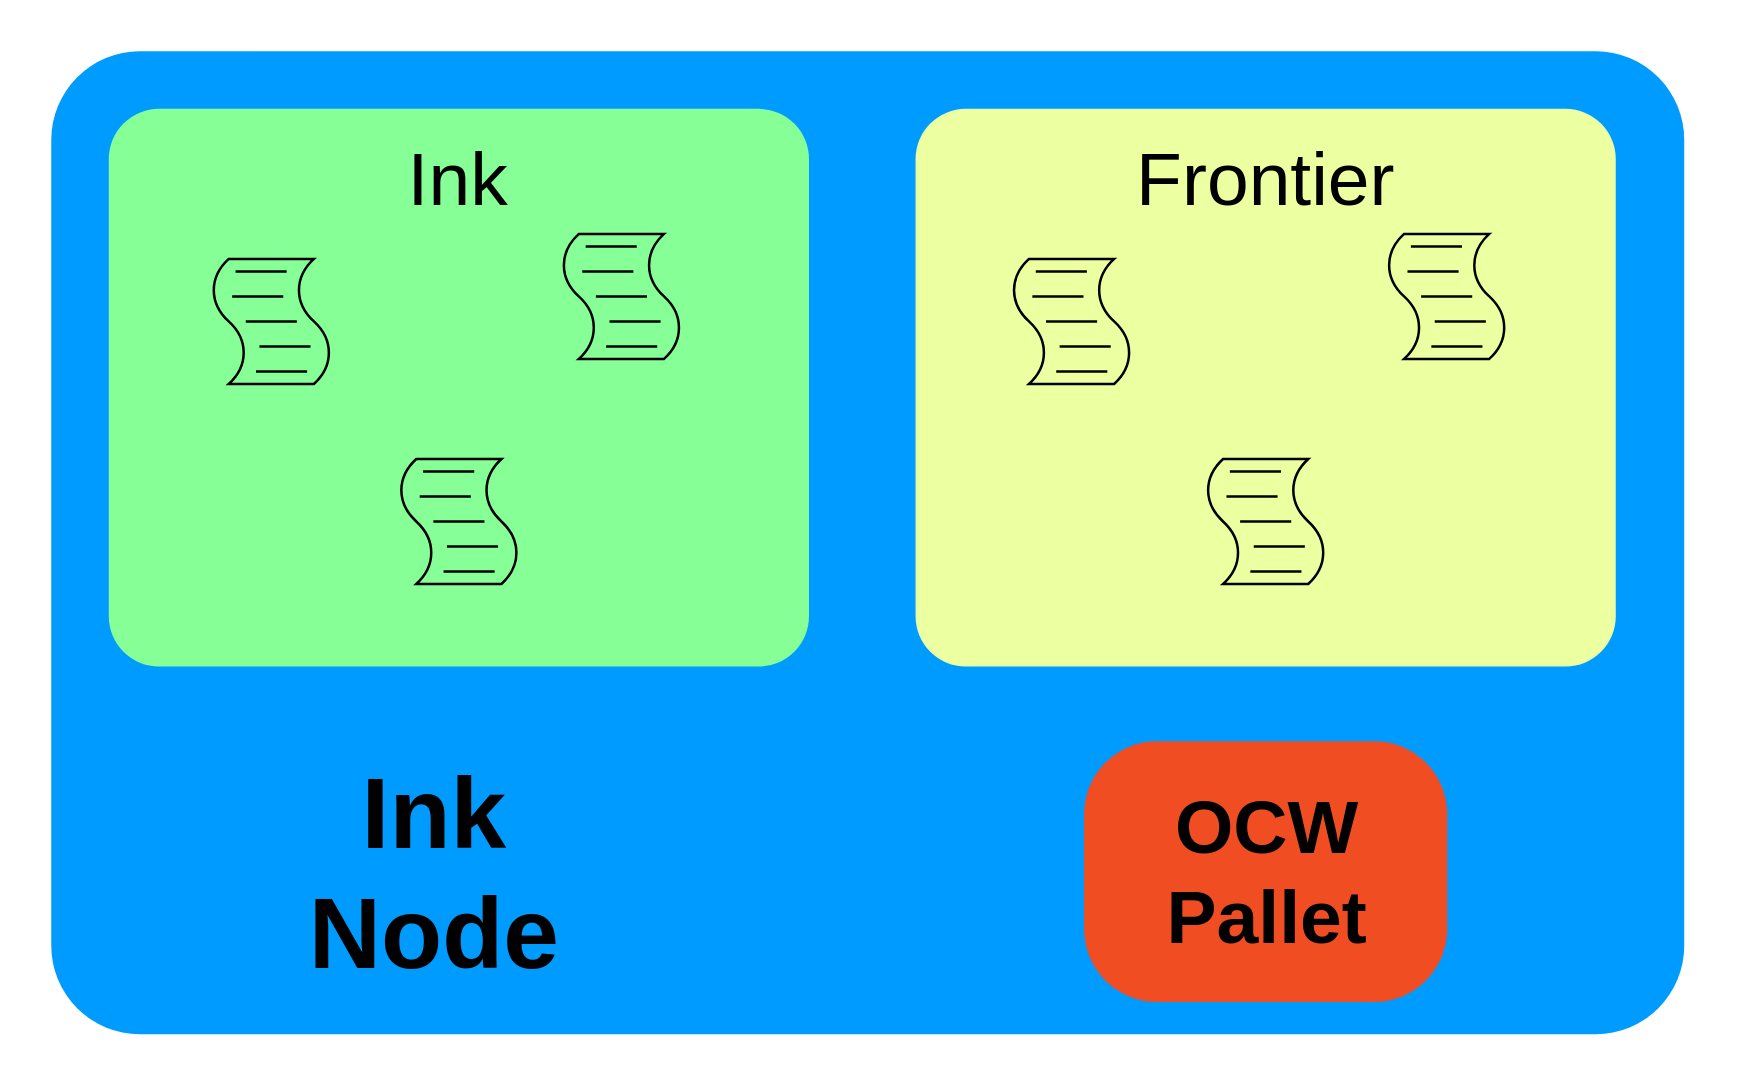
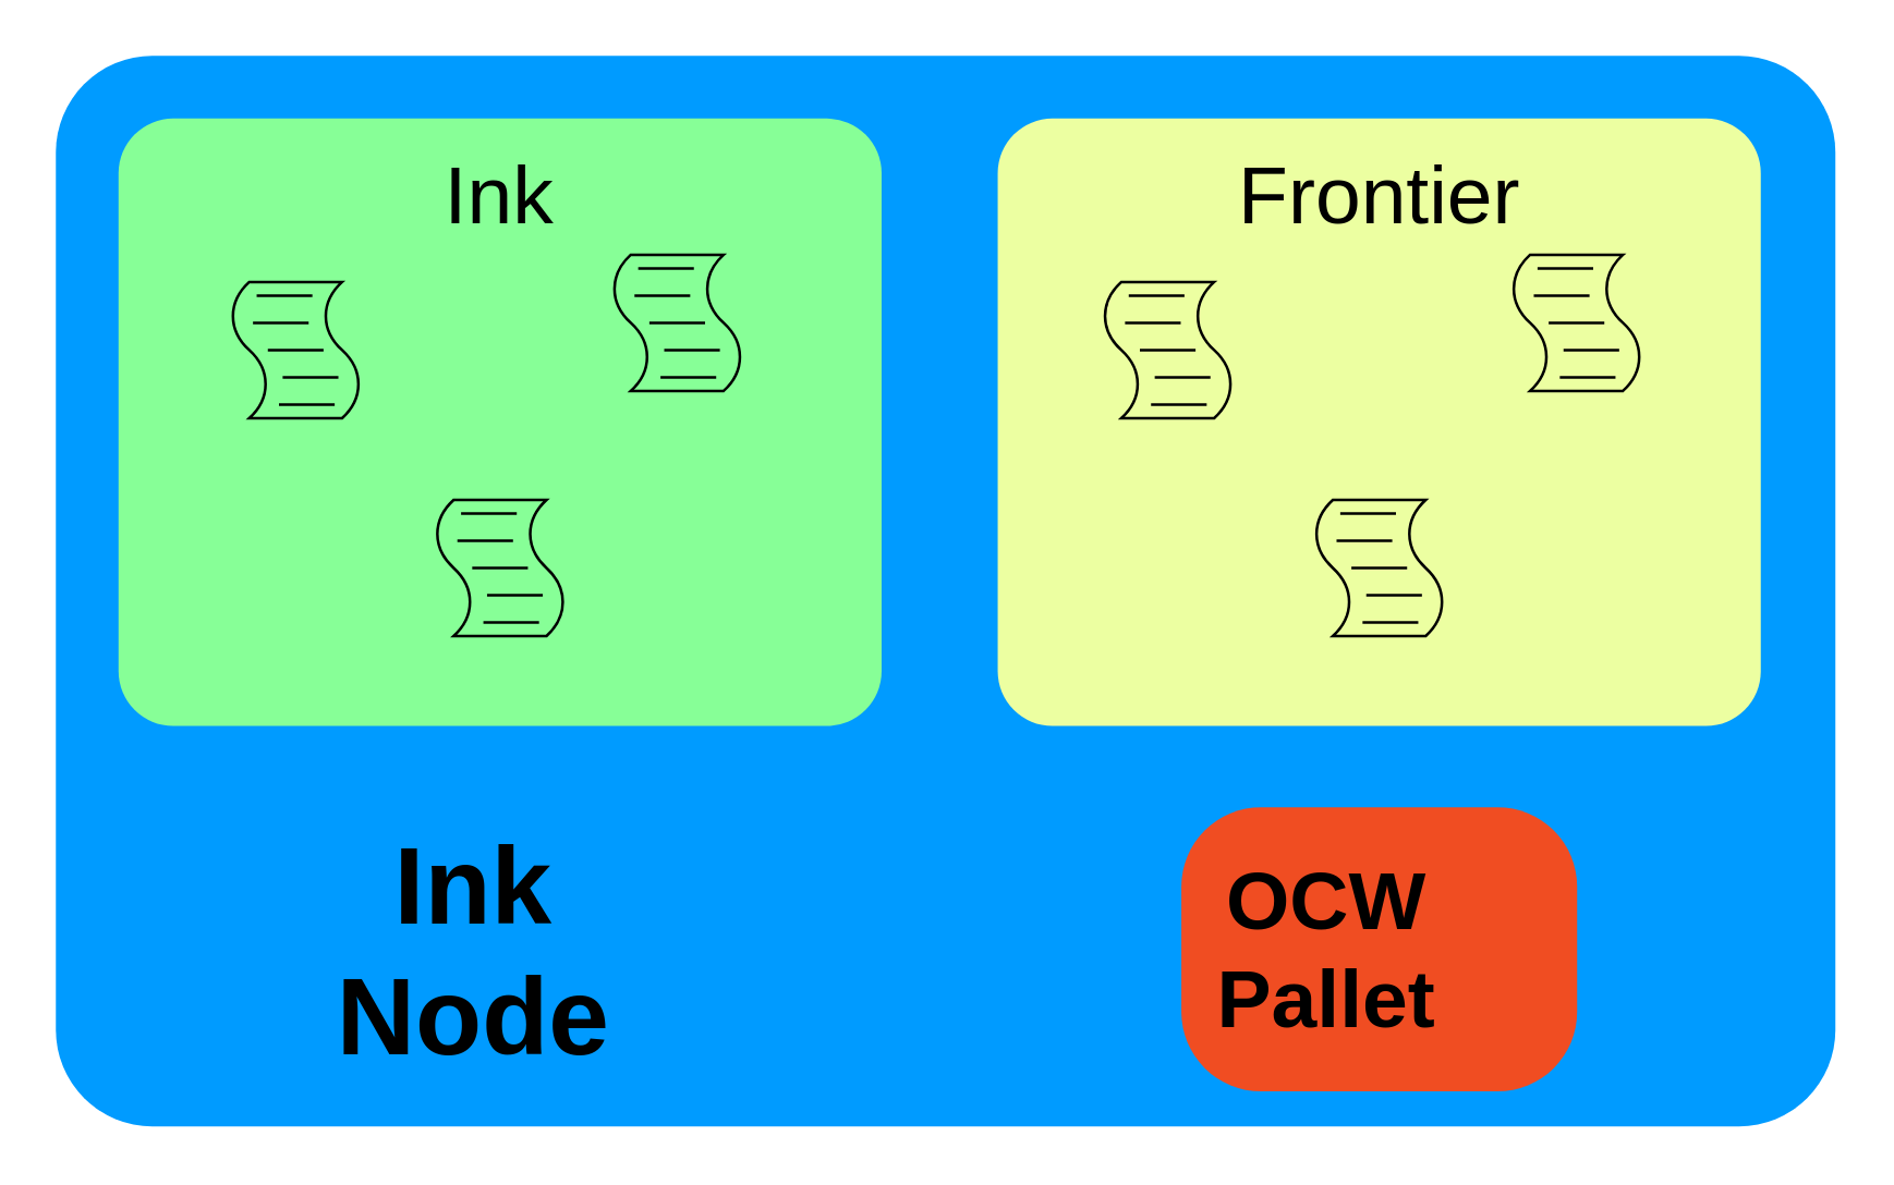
  <mxCell id="0" style=";html=1;" />
  <mxCell id="1" style=";html=1;" parent="0" />
  <mxCell id="2" value="" style="whiteSpace=wrap;html=1;rounded=1;shadow=0;strokeColor=none;strokeWidth=2;fillColor=#009BFF;fontSize=20;fontColor=#FFFFFF;align=center;arcSize=9;verticalAlign=top;spacingTop=4;" parent="1" vertex="1"><mxGeometry x="20" y="20" width="653" height="393" as="geometry" /></mxCell>
  <mxCell id="3" value="&lt;font style=&quot;font-size: 40px&quot;&gt;&lt;b&gt;Ink&lt;br&gt;Node&lt;/b&gt;&lt;/font&gt;" style="text;html=1;align=center;verticalAlign=middle;resizable=0;points=[];autosize=1;" parent="1" vertex="1"><mxGeometry x="83" y="323" width="180" height="50" as="geometry" /></mxCell>
  <mxCell id="4" value="" style="group" vertex="1" connectable="0" parent="1"><mxGeometry x="433" y="295.83" width="145.23" height="104.35" as="geometry" /></mxCell>
  <mxCell id="5" value="" style="rounded=1;whiteSpace=wrap;html=1;shadow=0;strokeWidth=2;fillColor=#F04D22;fontSize=12;fontColor=#FFFFFF;align=center;strokeColor=none;arcSize=28;verticalAlign=top;" parent="4" vertex="1"><mxGeometry width="145.23" height="104.35" as="geometry" /></mxCell>
- <mxCell id="6" value="&lt;span style=&quot;font-size: 30px&quot;&gt;&lt;b&gt;OCW&lt;br&gt;Pallet&lt;/b&gt;&lt;/span&gt;" style="text;html=1;align=center;verticalAlign=middle;resizable=0;points=[];autosize=1;" parent="4" vertex="1"><mxGeometry x="22.616" y="27.174" width="100" height="50" as="geometry" /></mxCell>
+ <mxCell id="6" value="&lt;span style=&quot;font-size: 30px&quot;&gt;&lt;b&gt;OCW&lt;br&gt;Pallet&lt;/b&gt;&lt;/span&gt;" style="text;html=1;align=center;verticalAlign=middle;resizable=0;points=[];autosize=1;" parent="4" vertex="1"><mxGeometry x="2.616" y="27.174" width="100" height="50" as="geometry" /></mxCell>
  <mxCell id="7" value="&lt;font color=&quot;#000000&quot; style=&quot;font-size: 30px&quot;&gt;Ink&lt;/font&gt;" style="whiteSpace=wrap;html=1;rounded=1;shadow=0;strokeColor=none;strokeWidth=2;fontSize=20;fontColor=#FFFFFF;align=center;arcSize=9;verticalAlign=top;spacingTop=4;fillColor=#87ff97;" vertex="1" parent="1"><mxGeometry x="43" y="43" width="280" height="223" as="geometry" /></mxCell>
  <mxCell id="8" value="&lt;font color=&quot;#000000&quot; style=&quot;font-size: 30px&quot;&gt;Frontier&lt;/font&gt;" style="whiteSpace=wrap;html=1;rounded=1;shadow=0;strokeColor=none;strokeWidth=2;fontSize=20;fontColor=#FFFFFF;align=center;arcSize=9;verticalAlign=top;spacingTop=4;fillColor=#ecffa1;" vertex="1" parent="1"><mxGeometry x="365.62" y="43" width="280" height="223" as="geometry" /></mxCell>
  <mxCell id="9" value="" style="shape=mxgraph.bpmn.script_task;html=1;outlineConnect=0;fillColor=#87FF97;" vertex="1" parent="1"><mxGeometry x="158" y="183" width="50" height="50" as="geometry" /></mxCell>
  <mxCell id="10" value="" style="shape=mxgraph.bpmn.script_task;html=1;outlineConnect=0;fillColor=#87FF97;" vertex="1" parent="1"><mxGeometry x="83" y="103" width="50" height="50" as="geometry" /></mxCell>
  <mxCell id="11" value="" style="shape=mxgraph.bpmn.script_task;html=1;outlineConnect=0;fillColor=#87FF97;" vertex="1" parent="1"><mxGeometry x="223" y="93" width="50" height="50" as="geometry" /></mxCell>
  <mxCell id="12" value="" style="shape=mxgraph.bpmn.script_task;html=1;outlineConnect=0;fillColor=#ECFFA1;" vertex="1" parent="1"><mxGeometry x="403" y="103" width="50" height="50" as="geometry" /></mxCell>
  <mxCell id="13" value="" style="shape=mxgraph.bpmn.script_task;html=1;outlineConnect=0;fillColor=#ECFFA1;" vertex="1" parent="1"><mxGeometry x="553" y="93" width="50" height="50" as="geometry" /></mxCell>
  <mxCell id="14" value="" style="shape=mxgraph.bpmn.script_task;html=1;outlineConnect=0;fillColor=#ECFFA1;" vertex="1" parent="1"><mxGeometry x="480.62" y="183" width="50" height="50" as="geometry" /></mxCell>
